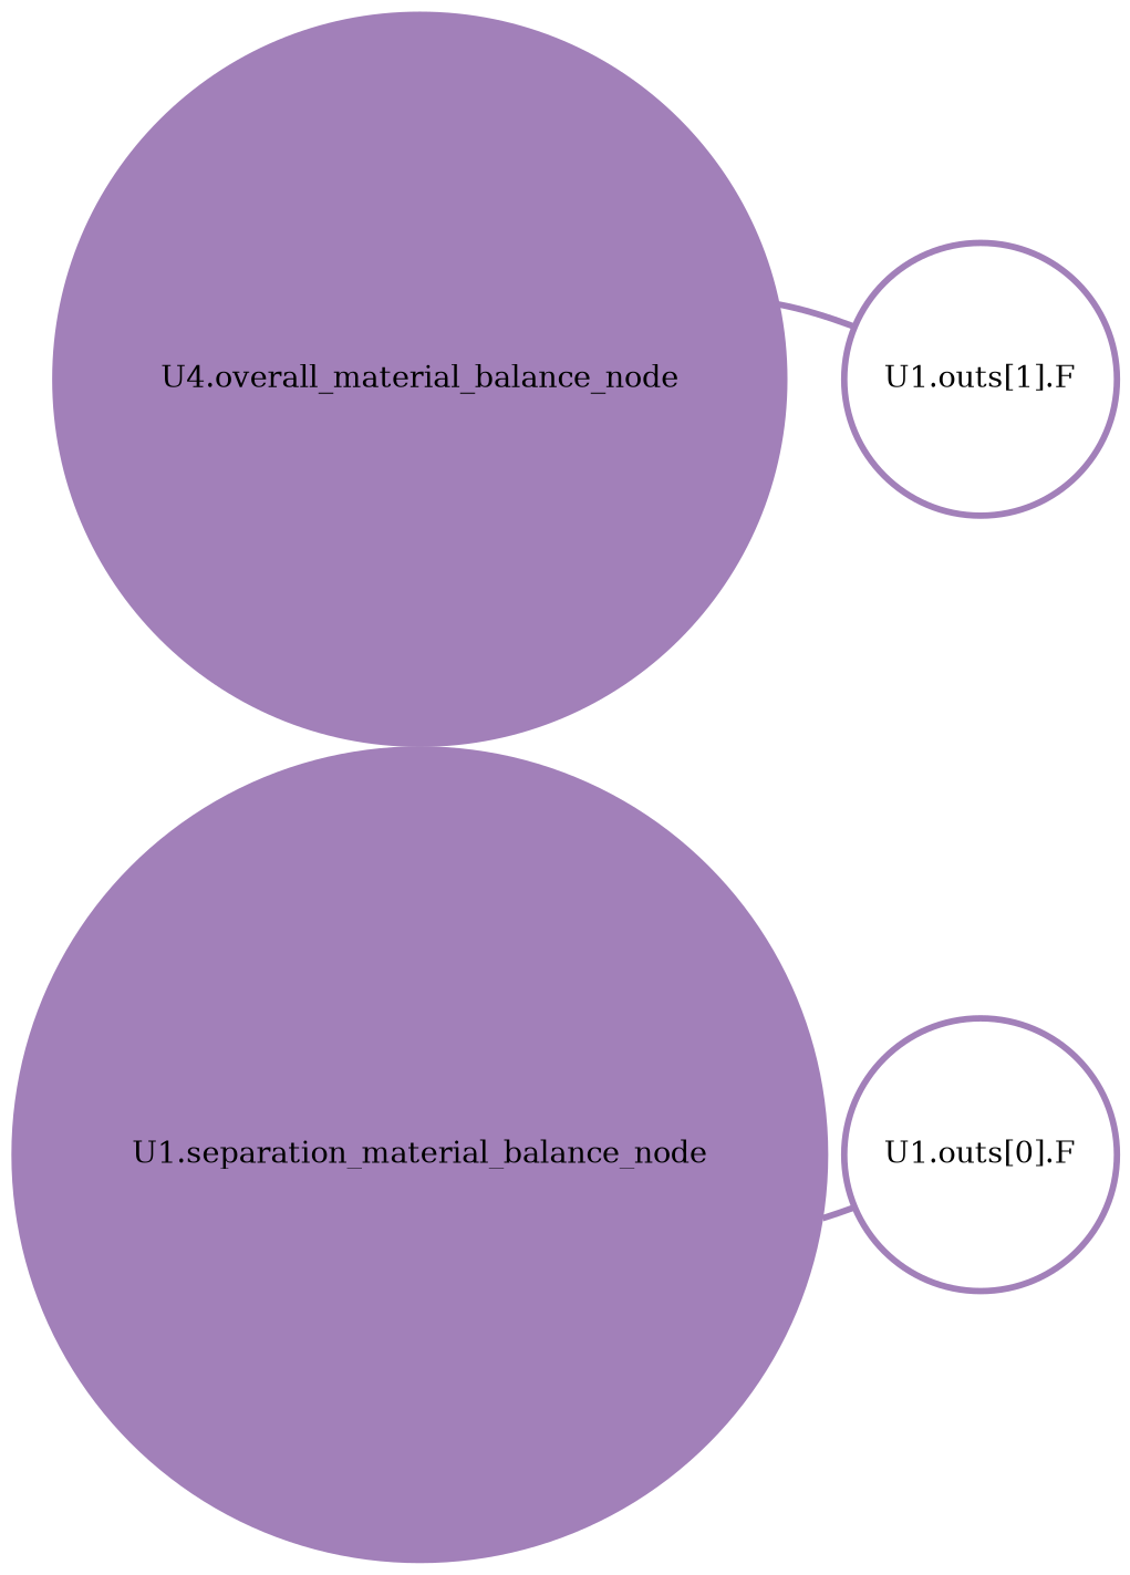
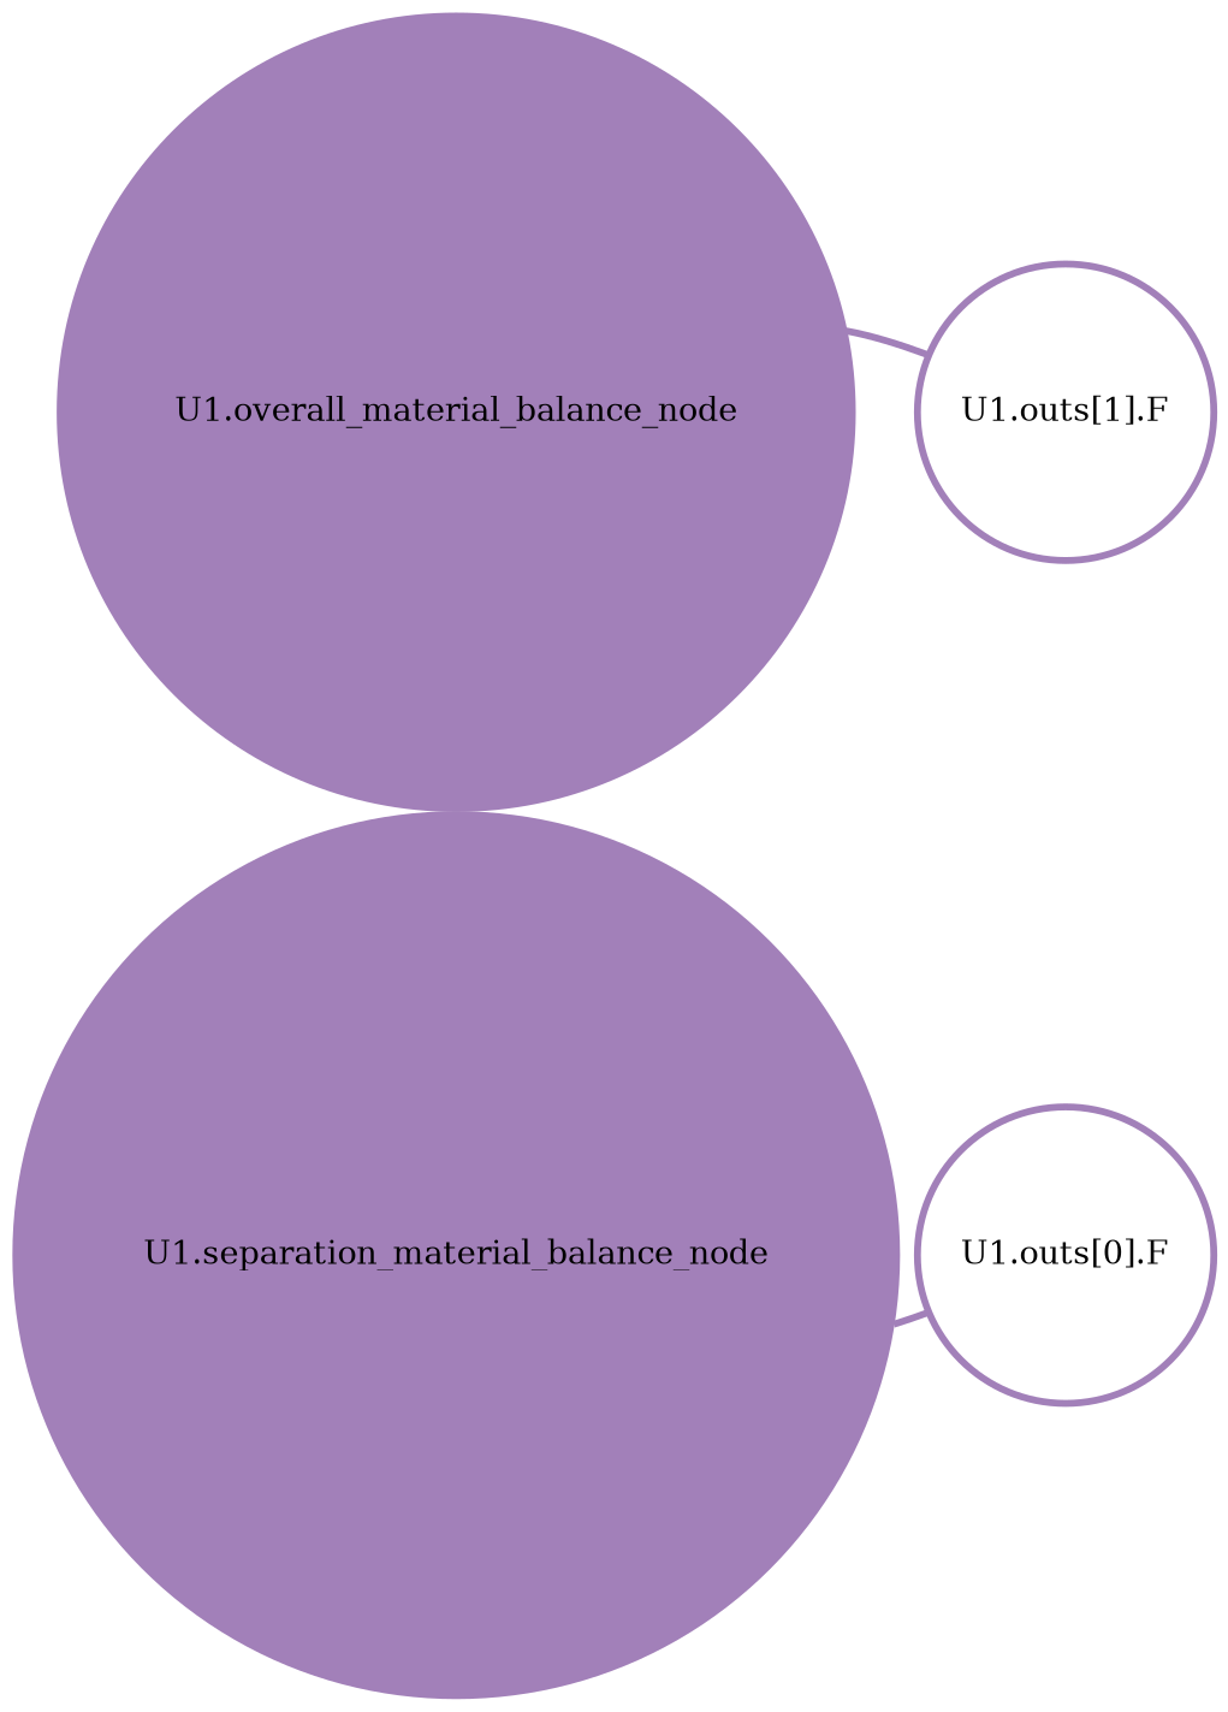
  digraph {
    Damping=0.2
    color=none
    dir=none
    nodesep=0.02
    penwidth=0
    rankdir=LR
    ranksep=0.02
    splines=curved
    node [color="#a280b9" fillcolor="#a280b9" gradientangle=0 margin=0 orientation=0.0 peripheries=1 shape=circle style=filled]
    edge [arrowhead=none arrowtail=none color="#a280b9" dir=none headport=c penwidth=3 style=solid tailport=c]
    "U1.separation_material_balance_node" [height=0.19444 width=0.19444]
    "U1.outs[0].F" [fillcolor=none height=0.15278 penwidth=3 width=0.15278]
    "U1.outs[1].F" [fillcolor=none height=0.15278 penwidth=3 width=0.15278]
-   "U1.overall_material_balance_node" [height=0.19444 width=0.19444 label="U4.overall_material_balance_node"]
+   "U1.overall_material_balance_node" [height=0.19444 width=0.19444]
    "U1.separation_material_balance_node" -> "U1.outs[0].F"
    "U1.overall_material_balance_node" -> "U1.outs[1].F"
  }
